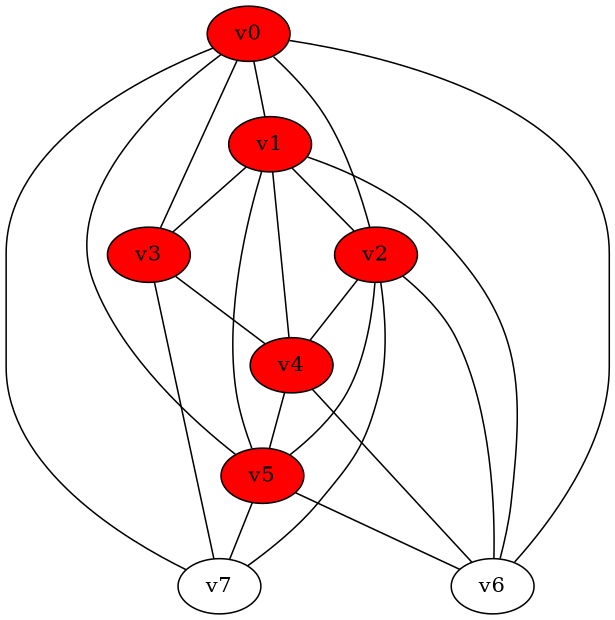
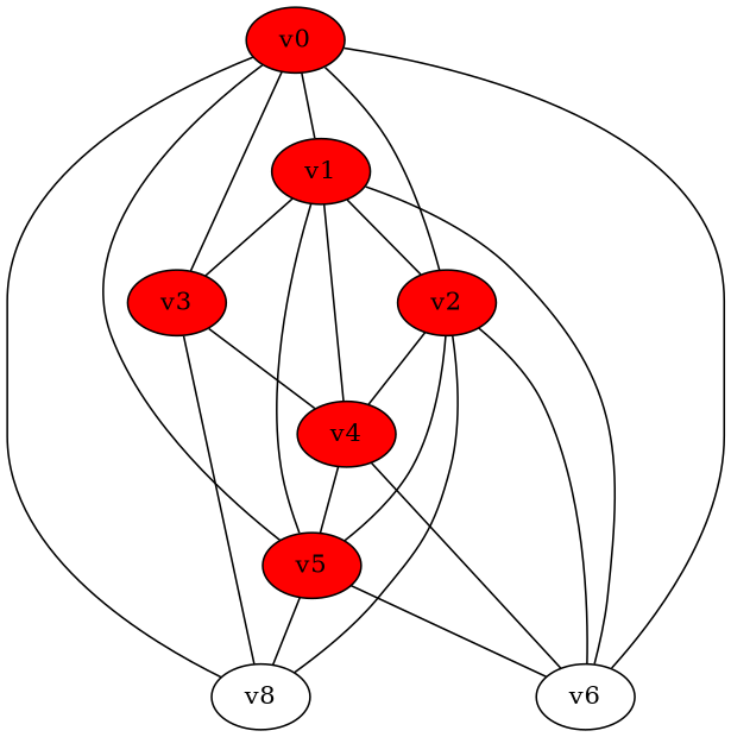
  graph {
    node [fillcolor=red style=filled]
    v4
    v5
    v6 [fillcolor="" style=""]
    v3
-   v7 [fillcolor="" style=""]
+   v7 [label=v8 fillcolor="" style=""]
    v0
    v2
    v1
    v4 -- v5
    v4 -- v6
    v5 -- v6
    v5 -- v7
    v3 -- v4
    v3 -- v7
    v0 -- v5
    v0 -- v6
    v0 -- v3
    v0 -- v7
    v0 -- v2
    v0 -- v1
    v2 -- v4
    v2 -- v5
    v2 -- v6
    v2 -- v7
    v1 -- v4
    v1 -- v5
    v1 -- v6
    v1 -- v3
    v1 -- v2
  }
